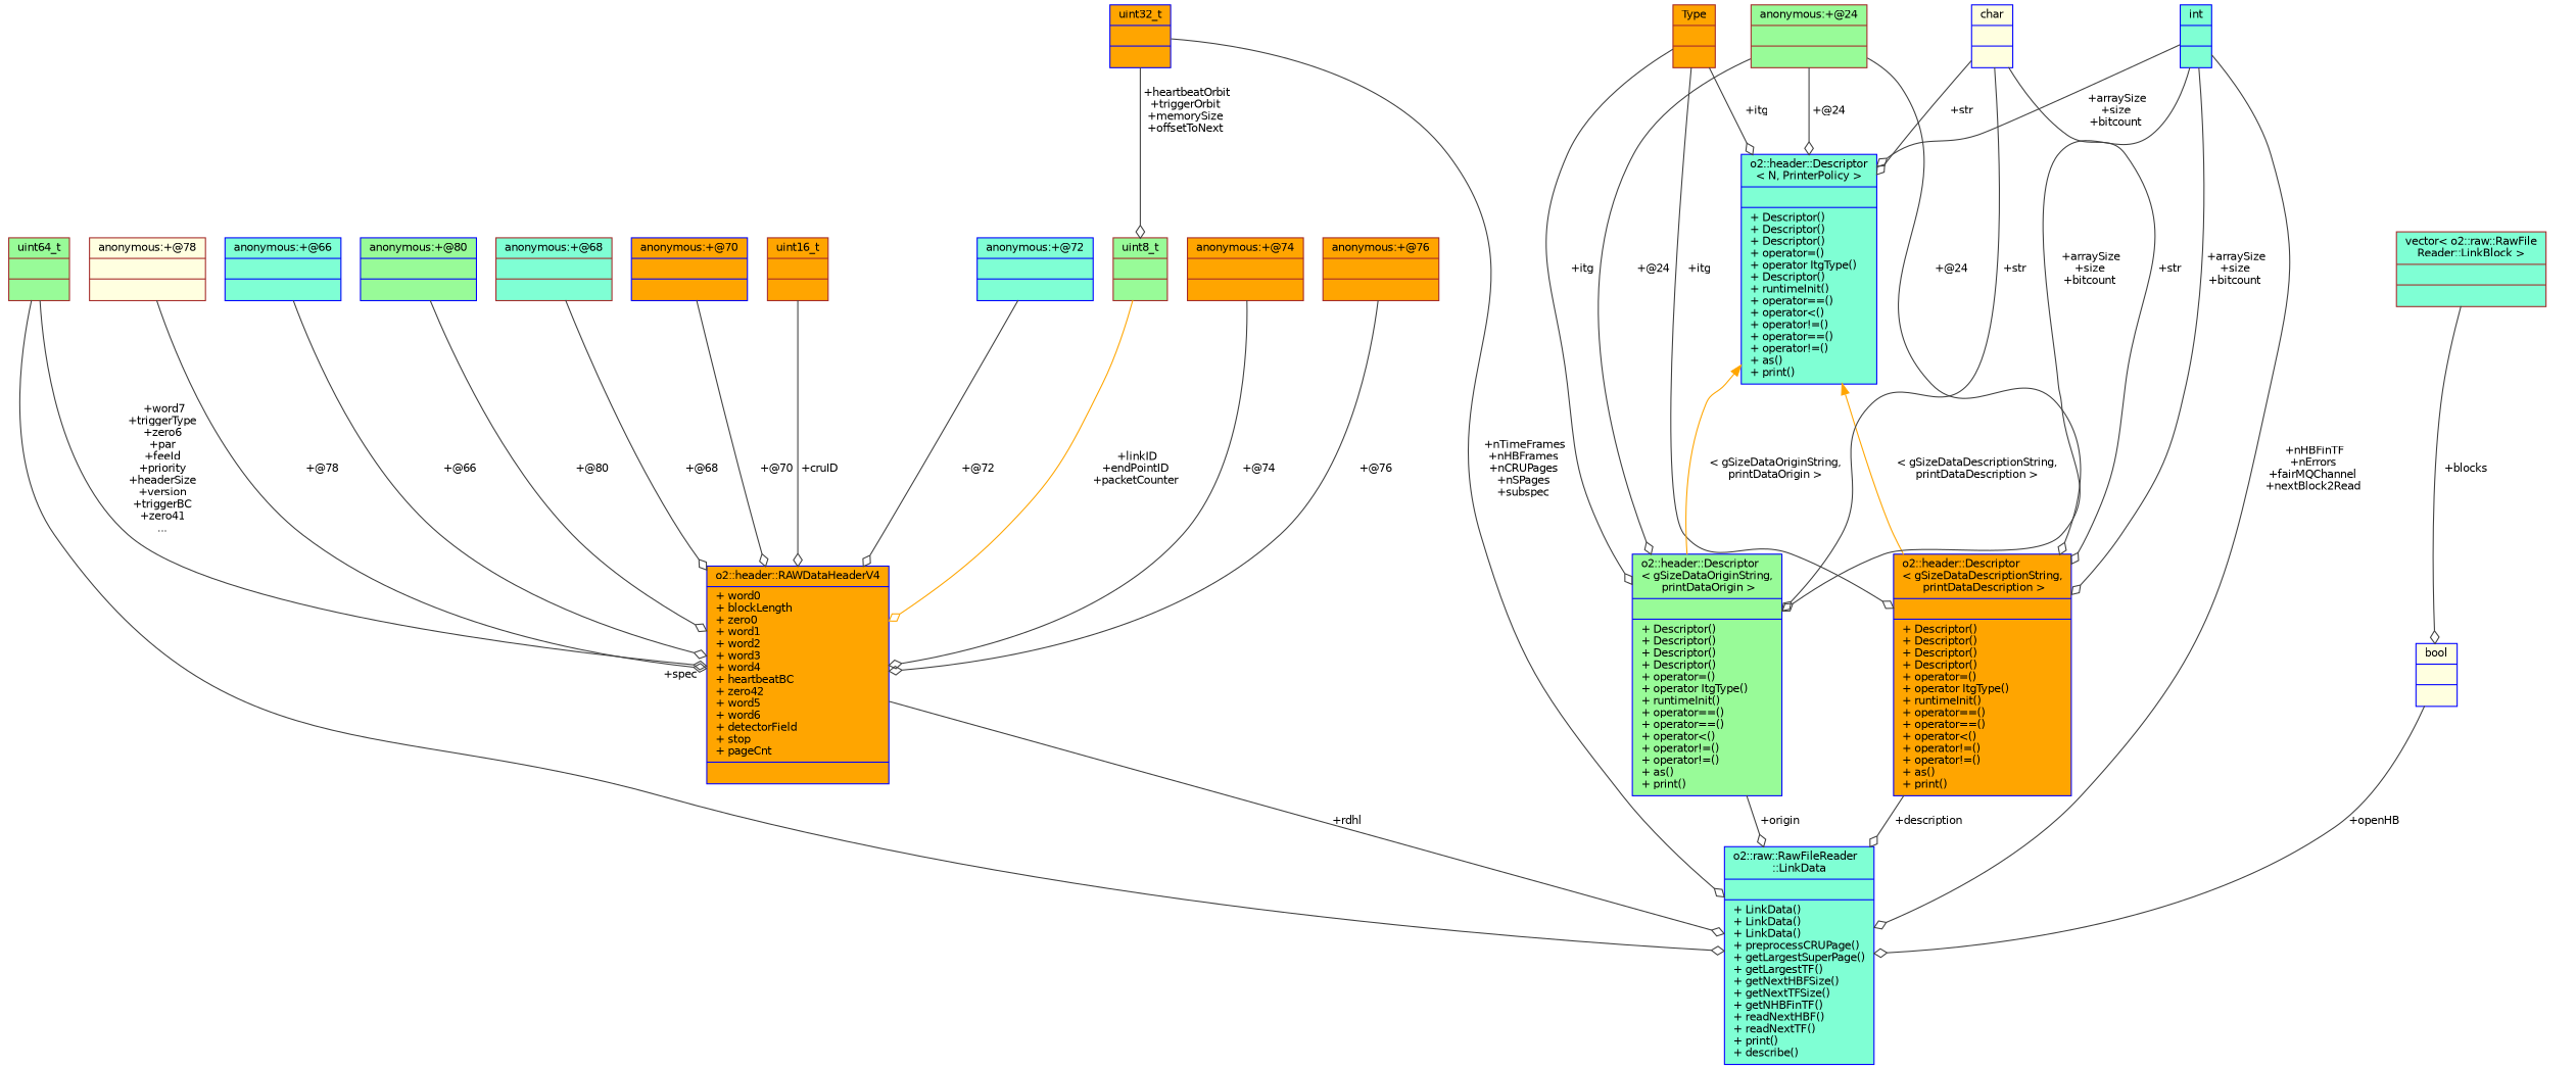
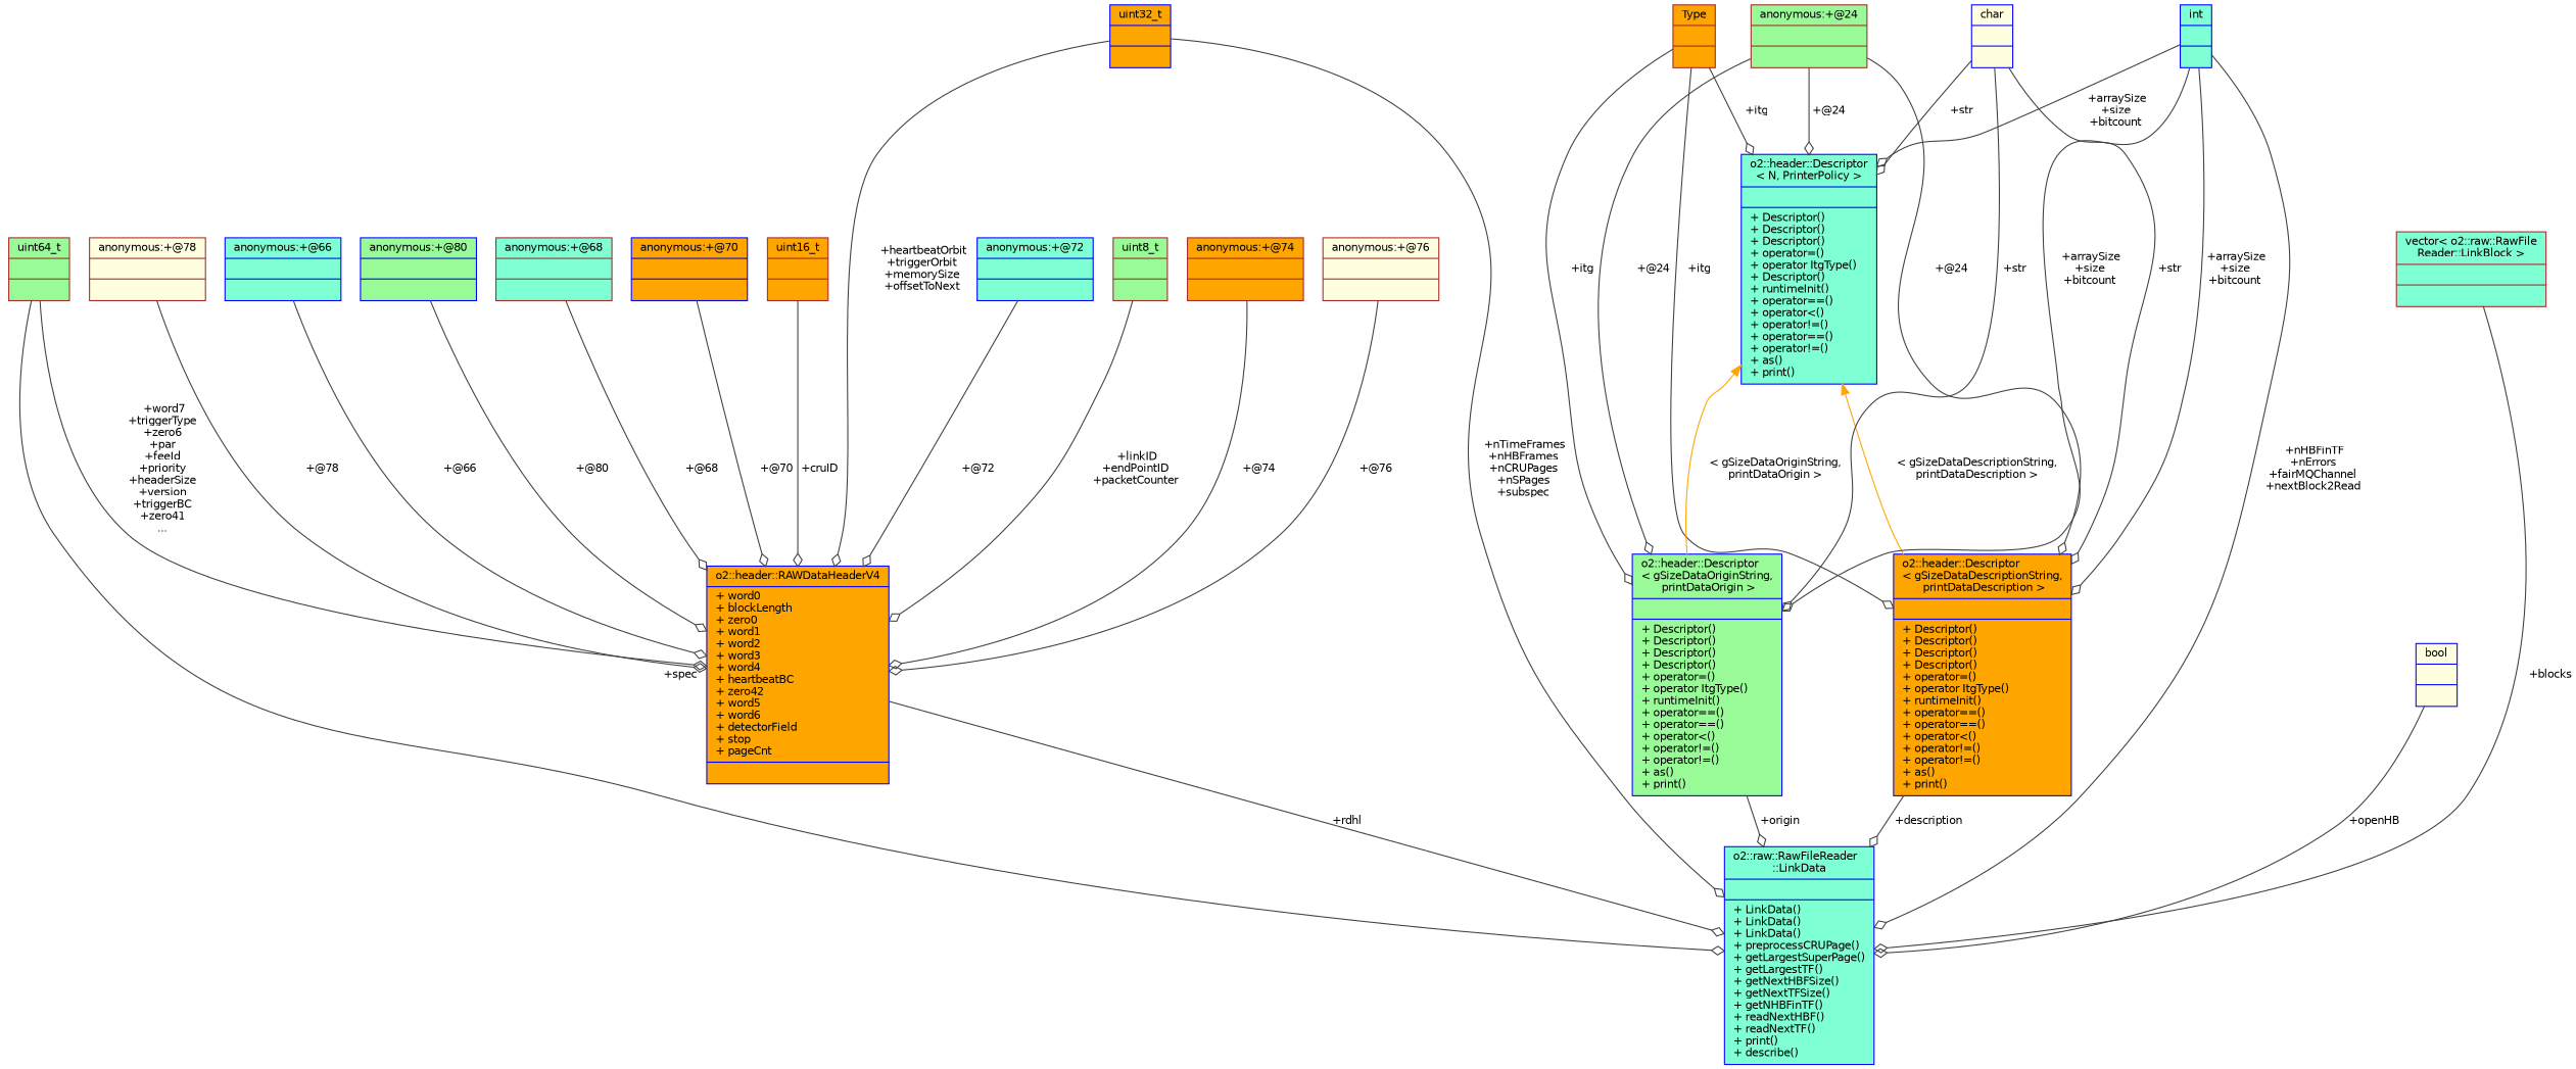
  digraph {
    node [color=blue fillcolor=orange fontname=Helvetica fontsize=10 shape=record style=filled]
    edge [arrowhead=odiamond color=grey25 fontname=Helvetica fontsize=10 labelfontname=Helvetica labelfontsize=10 style=solid]
    n1 [fillcolor=aquamarine fontcolor=black height=0.2 label="{o2::raw::RawFileReader\l::LinkData\n||+ LinkData()\l+ LinkData()\l+ LinkData()\l+ preprocessCRUPage()\l+ getLargestSuperPage()\l+ getLargestTF()\l+ getNextHBFSize()\l+ getNextTFSize()\l+ getNHBFinTF()\l+ readNextHBF()\l+ readNextTF()\l+ print()\l+ describe()\l}" width=0.4]
    n2 [color=brown fillcolor=palegreen height=0.2 label="{uint64_t\n||}" width=0.4]
    n3 [height=0.2 label="{o2::header::RAWDataHeaderV4\n|+ word0\l+ blockLength\l+ zero0\l+ word1\l+ word2\l+ word3\l+ word4\l+ heartbeatBC\l+ zero42\l+ word5\l+ word6\l+ detectorField\l+ stop\l+ pageCnt\l|}" width=0.4]
    n4 [fillcolor=palegreen height=0.2 label="{o2::header::Descriptor\l\< gSizeDataOriginString,\l printDataOrigin \>\n||+ Descriptor()\l+ Descriptor()\l+ Descriptor()\l+ Descriptor()\l+ operator=()\l+ operator ItgType()\l+ runtimeInit()\l+ operator==()\l+ operator==()\l+ operator\<()\l+ operator!=()\l+ operator!=()\l+ as()\l+ print()\l}" width=0.4]
    n5 [color=brown height=0.2 label="{Type\n||}" width=0.4]
    n6 [fillcolor=aquamarine height=0.2 label="{o2::header::Descriptor\l\< N, PrinterPolicy \>\n||+ Descriptor()\l+ Descriptor()\l+ Descriptor()\l+ operator=()\l+ operator ItgType()\l+ Descriptor()\l+ runtimeInit()\l+ operator==()\l+ operator\<()\l+ operator!=()\l+ operator==()\l+ operator!=()\l+ as()\l+ print()\l}" width=0.4]
    n7 [height=0.2 label="{o2::header::Descriptor\l\< gSizeDataDescriptionString,\l printDataDescription \>\n||+ Descriptor()\l+ Descriptor()\l+ Descriptor()\l+ Descriptor()\l+ operator=()\l+ operator ItgType()\l+ runtimeInit()\l+ operator==()\l+ operator==()\l+ operator\<()\l+ operator!=()\l+ operator!=()\l+ as()\l+ print()\l}" width=0.4]
    n8 [fillcolor=lightyellow height=0.2 label="{char\n||}" width=0.4]
    n9 [fillcolor=aquamarine height=0.2 label="{int\n||}" width=0.4]
    n10 [color=brown fillcolor=palegreen height=0.2 label="{anonymous:+@24\n||}" width=0.4]
    n11 [color=brown fillcolor=aquamarine height=0.2 label="{vector\< o2::raw::RawFile\lReader::LinkBlock \>\n||}" width=0.4]
    n12 [height=0.2 label="{uint32_t\n||}" width=0.4]
    n13 [fillcolor=lightyellow height=0.2 label="{bool\n||}" width=0.4]
    n14 [color=brown fillcolor=aquamarine height=0.2 label="{anonymous:+@68\n||}" width=0.4]
    n15 [height=0.2 label="{anonymous:+@70\n||}" width=0.4]
    n16 [color=brown height=0.2 label="{uint16_t\n||}" width=0.4]
    n17 [color=brown fillcolor=palegreen height=0.2 label="{uint8_t\n||}" width=0.4]
    n18 [fillcolor=aquamarine height=0.2 label="{anonymous:+@72\n||}" width=0.4]
    n19 [color=brown height=0.2 label="{anonymous:+@74\n||}" width=0.4]
-   n20 [color=brown height=0.2 label="{anonymous:+@76\n||}" width=0.4]
+   n20 [color=brown fillcolor=lightyellow height=0.2 label="{anonymous:+@76\n||}" width=0.4]
    n21 [color=brown fillcolor=lightyellow height=0.2 label="{anonymous:+@78\n||}" width=0.4]
    n22 [fillcolor=aquamarine height=0.2 label="{anonymous:+@66\n||}" width=0.4]
    n23 [fillcolor=palegreen height=0.2 label="{anonymous:+@80\n||}" width=0.4]
    n2 -> n1 [label=" +spec"]
    n2 -> n3 [label=" +word7\n+triggerType\n+zero6\n+par\n+feeId\n+priority\n+headerSize\n+version\n+triggerBC\n+zero41\n..."]
    n3 -> n1 [label=" +rdhl"]
    n4 -> n1 [label=" +origin"]
    n5 -> n4 [label=" +itg"]
    n5 -> n6 [label=" +itg"]
    n5 -> n7 [label=" +itg"]
    n6 -> n4 [color=orange dir=back label=" \< gSizeDataOriginString,\l printDataOrigin \>" arrowhead=""]
    n6 -> n7 [color=orange dir=back label=" \< gSizeDataDescriptionString,\l printDataDescription \>" arrowhead=""]
    n7 -> n1 [label=" +description"]
    n8 -> n4 [label=" +str"]
    n8 -> n6 [label=" +str"]
    n8 -> n7 [label=" +str"]
    n9 -> n1 [label=" +nHBFinTF\n+nErrors\n+fairMQChannel\n+nextBlock2Read"]
    n9 -> n4 [label=" +arraySize\n+size\n+bitcount"]
    n9 -> n6 [label=" +arraySize\n+size\n+bitcount"]
    n9 -> n7 [label=" +arraySize\n+size\n+bitcount"]
    n10 -> n4 [label=" +@24"]
    n10 -> n6 [label=" +@24"]
    n10 -> n7 [label=" +@24"]
-   n11 -> n13 [label=" +blocks"]
+   n11 -> n1 [label=" +blocks"]
    n12 -> n1 [label=" +nTimeFrames\n+nHBFrames\n+nCRUPages\n+nSPages\n+subspec"]
-   n12 -> n17 [label=" +heartbeatOrbit\n+triggerOrbit\n+memorySize\n+offsetToNext"]
+   n12 -> n3 [label=" +heartbeatOrbit\n+triggerOrbit\n+memorySize\n+offsetToNext"]
    n13 -> n1 [label=" +openHB"]
    n14 -> n3 [label=" +@68"]
    n15 -> n3 [label=" +@70"]
    n16 -> n3 [label=" +cruID"]
-   n17 -> n3 [color=orange label=" +linkID\n+endPointID\n+packetCounter"]
+   n17 -> n3 [label=" +linkID\n+endPointID\n+packetCounter"]
    n18 -> n3 [label=" +@72"]
    n19 -> n3 [label=" +@74"]
    n20 -> n3 [label=" +@76"]
    n21 -> n3 [label=" +@78"]
    n22 -> n3 [label=" +@66"]
    n23 -> n3 [label=" +@80"]
  }
